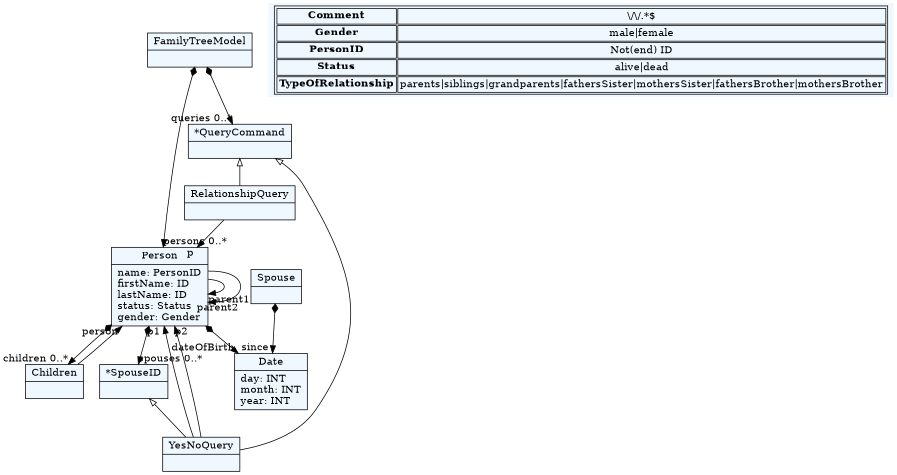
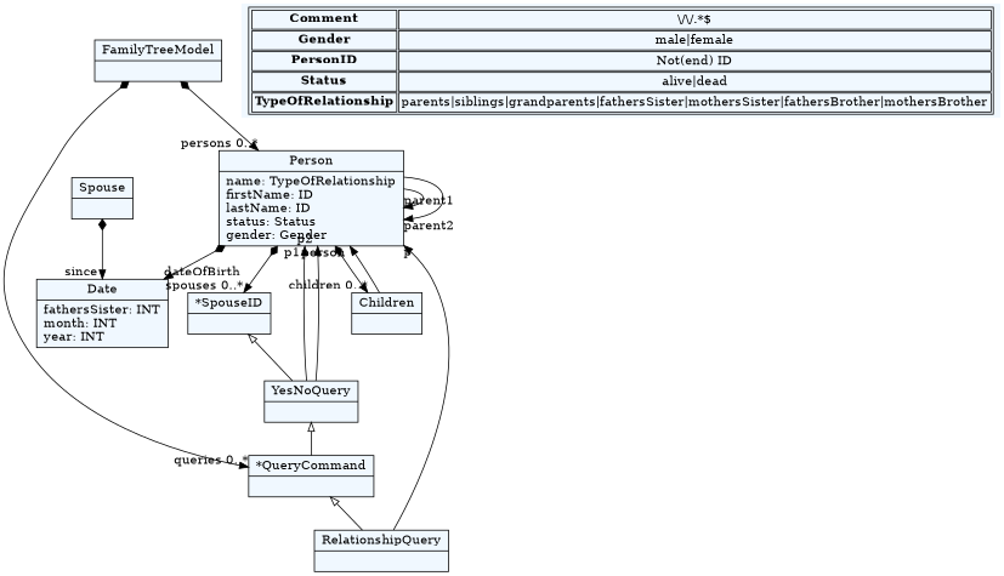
  digraph {
    fontname="Bitstream Vera Sans"
    fontsize=8
    nodesep=0.3
    node [fillcolor=aliceblue shape=record style=filled]
    edge [arrowtail=empty dir=both]
    n1 [label="{FamilyTreeModel|}"]
-   n2 [label="{Person|name: PersonID\lfirstName: ID\llastName: ID\lstatus: Status\lgender: Gender\l}"]
+   n2 [label="{Person|name: TypeOfRelationship\lfirstName: ID\llastName: ID\lstatus: Status\lgender: Gender\l}"]
    n3 [label="{*QueryCommand|}"]
-   n4 [label="{Date|day: INT\lmonth: INT\lyear: INT\l}"]
+   n4 [label="{Date|fathersSister: INT\lmonth: INT\lyear: INT\l}"]
    n5 [label="{Children|}"]
    n6 [label="{*SpouseID|}"]
    n7 [label="{RelationshipQuery|}"]
    n8 [label="{YesNoQuery|}"]
    n9 [label="{Spouse|}"]
    n10 [label=< <table> 	<tr> 		<td><b>Comment</b></td><td>\/\/.*$</td> 	</tr> 	<tr> 		<td><b>Gender</b></td><td>male|female</td> 	</tr> 	<tr> 		<td><b>PersonID</b></td><td>Not(end) ID</td> 	</tr> 	<tr> 		<td><b>Status</b></td><td>alive|dead</td> 	</tr> 	<tr> 		<td><b>TypeOfRelationship</b></td><td>parents|siblings|grandparents|fathersSister|mothersSister|fathersBrother|mothersBrother</td> 	</tr> </table> > shape=plaintext]
    n1 -> n2 [arrowtail=diamond headlabel="persons 0..*"]
    n1 -> n3 [arrowtail=diamond headlabel="queries 0..*"]
    n2 -> n2 [dir=black headlabel="parent1 "]
    n2 -> n2 [dir=black headlabel="parent2 "]
    n2 -> n4 [arrowtail=diamond headlabel="dateOfBirth "]
    n2 -> n5 [arrowtail=diamond headlabel="children 0..*"]
    n2 -> n6 [arrowtail=diamond headlabel="spouses 0..*"]
    n3 -> n7 [dir=back]
-   n3 -> n8 [dir=back]
+   n8 -> n3 [dir=back]
    n5 -> n2 [dir=black headlabel="person "]
    n6 -> n8 [dir=back]
    n7 -> n2 [dir=black headlabel="p "]
    n8 -> n2 [dir=black headlabel="p1 "]
    n8 -> n2 [dir=black headlabel="p2 "]
    n9 -> n4 [arrowtail=diamond headlabel="since "]
  }
